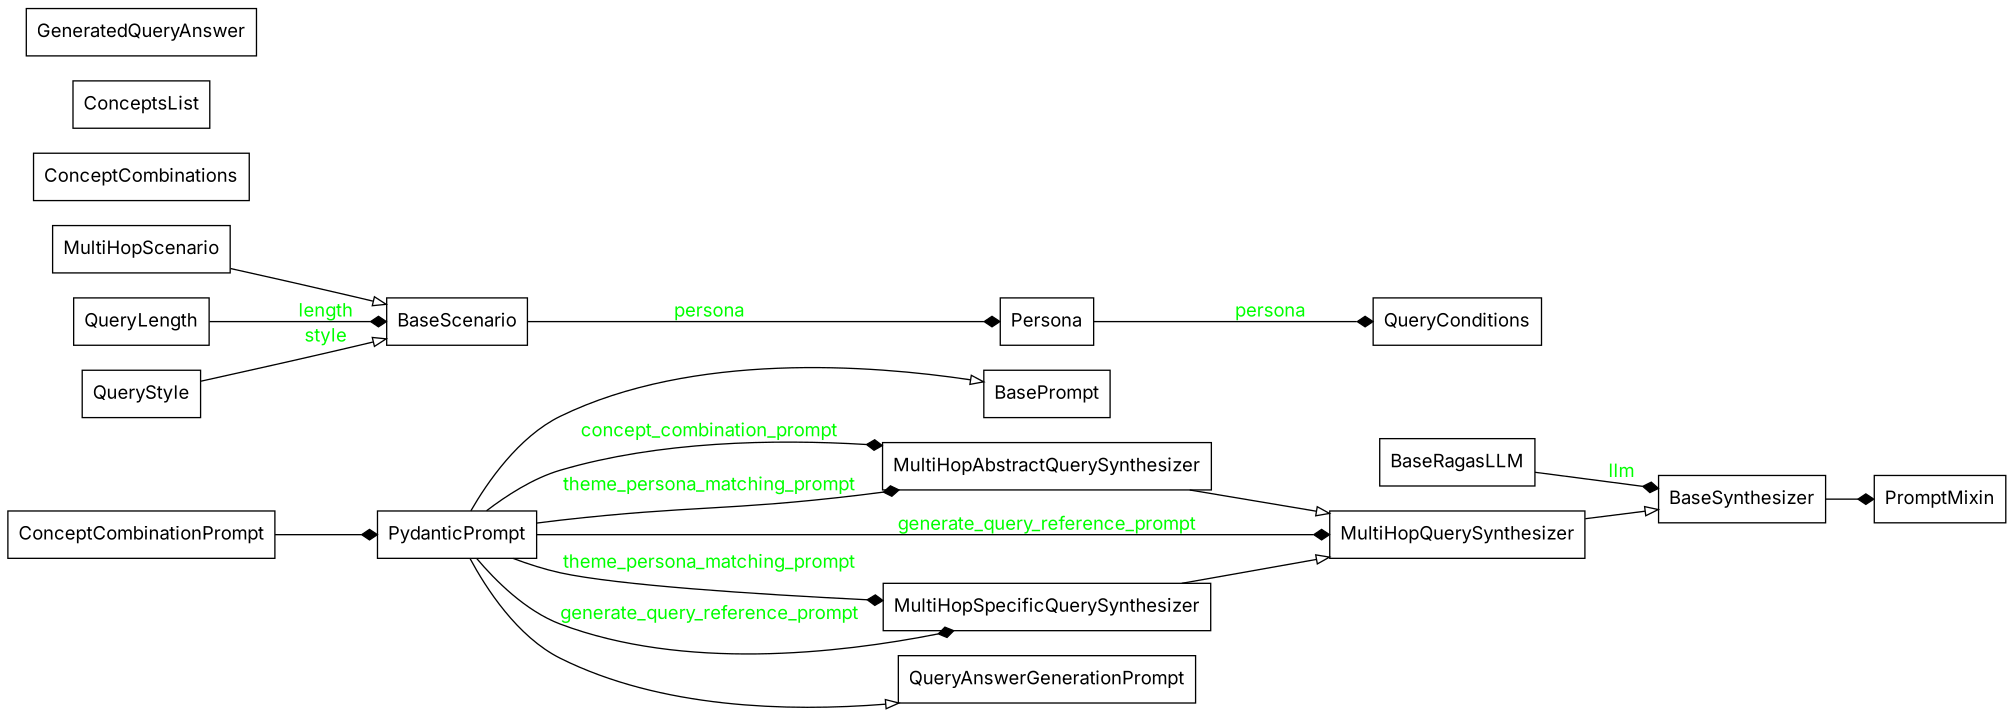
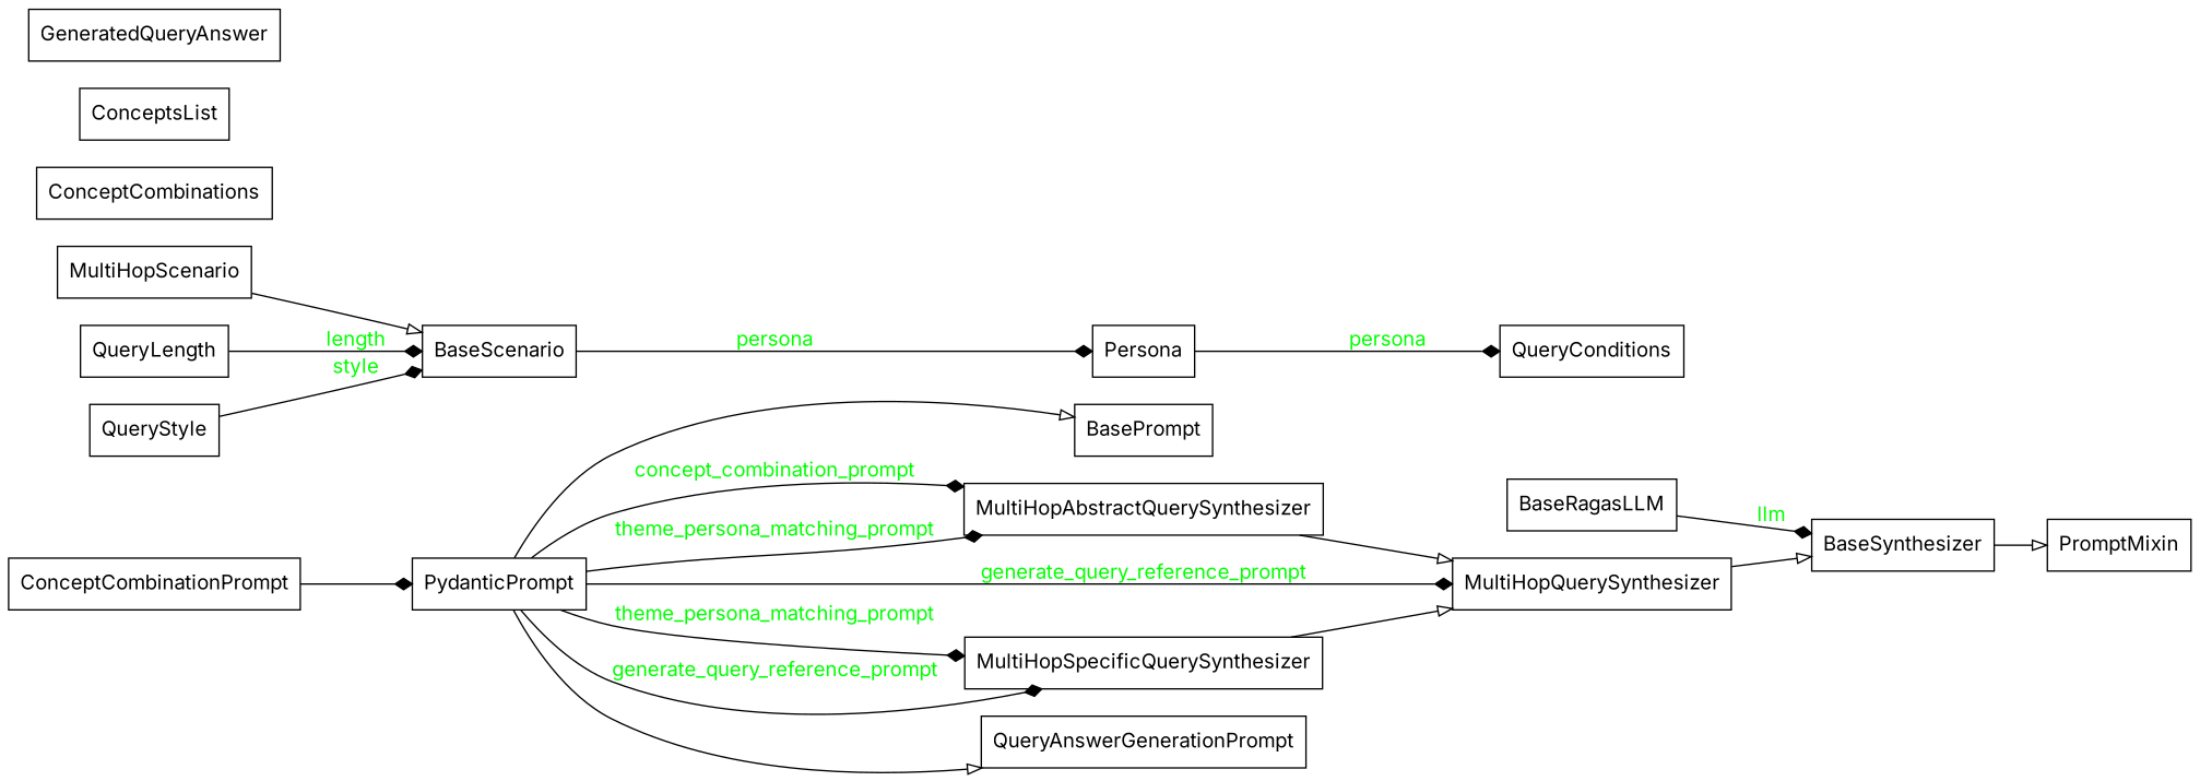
  digraph {
    fontname=Inter
    rankdir=LR
    node [color=black fontcolor=black fontname=Inter shape=record style=solid]
    edge [arrowhead=diamond arrowtail=none fontcolor=green fontname=Inter style=solid]
    n1 [label=<BasePrompt>]
    n2 [label=<BaseRagasLLM>]
    n3 [label=<BaseSynthesizer>]
    n4 [label=<PromptMixin>]
    n5 [label=<BaseScenario>]
    n6 [label=<Persona>]
    n7 [label=<ConceptCombinationPrompt>]
    n8 [label=<PydanticPrompt>]
    n9 [label=<MultiHopAbstractQuerySynthesizer>]
    n10 [label=<MultiHopQuerySynthesizer>]
    n11 [label=<MultiHopSpecificQuerySynthesizer>]
    n12 [label=<QueryAnswerGenerationPrompt>]
    n13 [label=<ConceptCombinations>]
    n14 [label=<ConceptsList>]
    n15 [label=<GeneratedQueryAnswer>]
    n16 [label=<MultiHopScenario>]
    n17 [label=<QueryConditions>]
    n18 [label=<QueryLength>]
    n19 [label=<QueryStyle>]
    n2 -> n3 [label=llm]
-   n3 -> n4 [fontcolor="" style=""]
+   n3 -> n4 [arrowhead=empty fontcolor="" style=""]
    n5 -> n6 [label=persona]
    n6 -> n17 [label=persona]
    n7 -> n8 [fontcolor="" style=""]
    n8 -> n1 [arrowhead=empty fontcolor="" style=""]
    n8 -> n9 [label=concept_combination_prompt]
    n8 -> n9 [label=theme_persona_matching_prompt]
    n8 -> n10 [label=generate_query_reference_prompt]
    n8 -> n11 [label=theme_persona_matching_prompt]
    n8 -> n11 [label=generate_query_reference_prompt]
    n8 -> n12 [arrowhead=empty fontcolor="" style=""]
    n9 -> n10 [arrowhead=empty fontcolor="" style=""]
    n10 -> n3 [arrowhead=empty fontcolor="" style=""]
    n11 -> n10 [arrowhead=empty fontcolor="" style=""]
    n16 -> n5 [arrowhead=empty fontcolor="" style=""]
    n18 -> n5 [label=length]
-   n19 -> n5 [arrowhead=empty label=style]
+   n19 -> n5 [label=style]
  }
